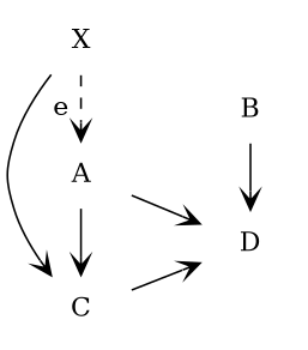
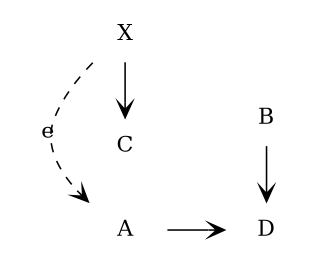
  digraph {
    rankdir=LR
    node [shape=plaintext]
    edge [arrowhead=vee arrowtail=vee]
    X
    A
    C
    B
    D
    subgraph sub_1 {
      rank=same
      X
      A
      C
    }
    subgraph sub_2 {
      rank=same
      B
      D
    }
    X -> A [label=<e> style=dashed]
    X -> C
-   A -> C
    A -> D
-   C -> D
    B -> D
  }
